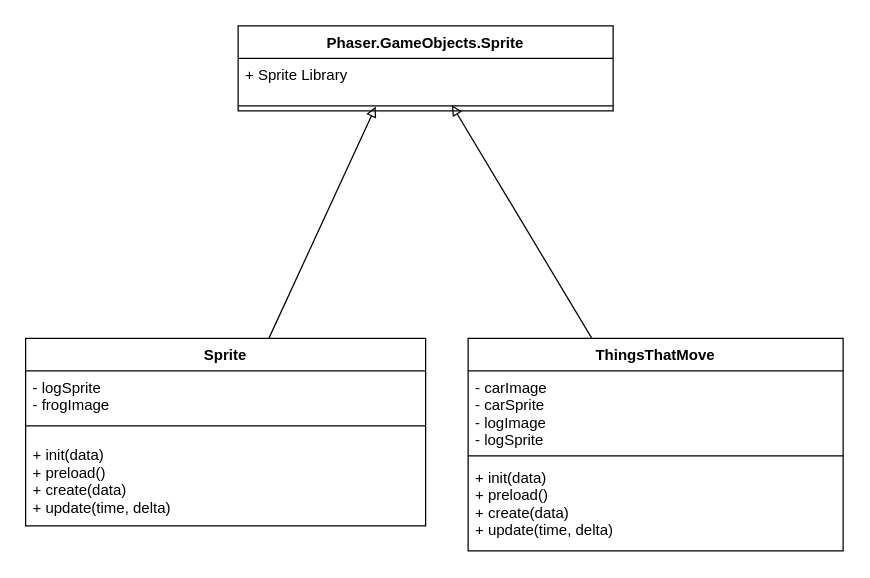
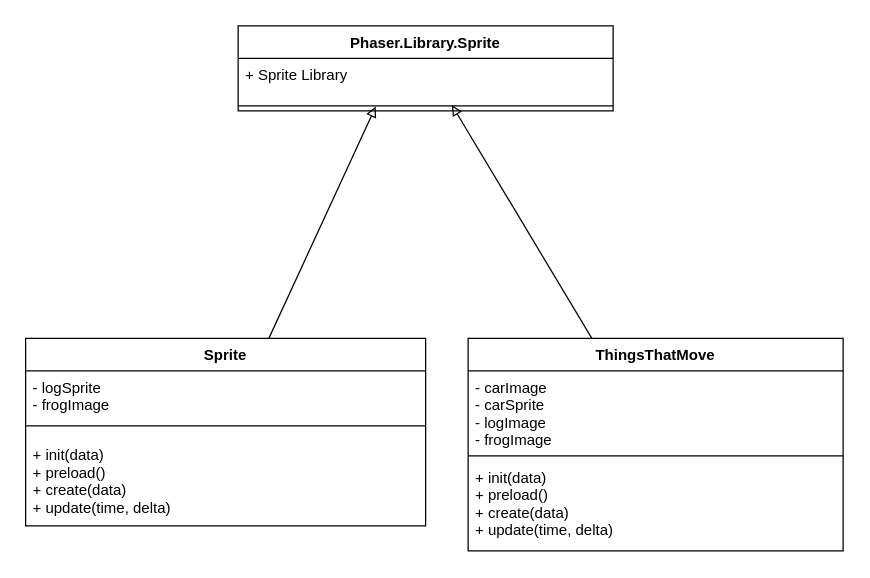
  <mxCell id="0" />
  <mxCell id="1" parent="0" />
- <mxCell id="2" value="Phaser.GameObjects.Sprite" style="swimlane;fontStyle=1;align=center;verticalAlign=top;childLayout=stackLayout;horizontal=1;startSize=26;horizontalStack=0;resizeParent=1;resizeParentMax=0;resizeLast=0;collapsible=1;marginBottom=0;" parent="1" vertex="1"><mxGeometry x="190" y="20" width="300" height="68" as="geometry" /></mxCell>
+ <mxCell id="2" value="Phaser.Library.Sprite" style="swimlane;fontStyle=1;align=center;verticalAlign=top;childLayout=stackLayout;horizontal=1;startSize=26;horizontalStack=0;resizeParent=1;resizeParentMax=0;resizeLast=0;collapsible=1;marginBottom=0;" parent="1" vertex="1"><mxGeometry x="190" y="20" width="300" height="68" as="geometry" /></mxCell>
  <mxCell id="3" value="+ Sprite Library" style="text;strokeColor=none;fillColor=none;align=left;verticalAlign=top;spacingLeft=4;spacingRight=4;overflow=hidden;rotatable=0;points=[[0,0.5],[1,0.5]];portConstraint=eastwest;" parent="2" vertex="1"><mxGeometry y="26" width="300" height="34" as="geometry" /></mxCell>
  <mxCell id="4" value="" style="line;strokeWidth=1;fillColor=none;align=left;verticalAlign=middle;spacingTop=-1;spacingLeft=3;spacingRight=3;rotatable=0;labelPosition=right;points=[];portConstraint=eastwest;" parent="2" vertex="1"><mxGeometry y="60" width="300" height="8" as="geometry" /></mxCell>
  <mxCell id="5" style="edgeStyle=none;html=1;entryX=0.367;entryY=0.569;entryDx=0;entryDy=0;entryPerimeter=0;endArrow=block;endFill=0;" parent="1" source="6" target="4" edge="1"><mxGeometry relative="1" as="geometry"><mxPoint x="280.9" y="139.012" as="targetPoint" /></mxGeometry></mxCell>
  <mxCell id="6" value="Sprite" style="swimlane;fontStyle=1;align=center;verticalAlign=top;childLayout=stackLayout;horizontal=1;startSize=26;horizontalStack=0;resizeParent=1;resizeParentMax=0;resizeLast=0;collapsible=1;marginBottom=0;" parent="1" vertex="1"><mxGeometry x="20" y="270" width="320" height="150" as="geometry" /></mxCell>
  <mxCell id="7" value="- logSprite&#10;- frogImage" style="text;strokeColor=none;fillColor=none;align=left;verticalAlign=top;spacingLeft=4;spacingRight=4;overflow=hidden;rotatable=0;points=[[0,0.5],[1,0.5]];portConstraint=eastwest;" parent="6" vertex="1"><mxGeometry y="26" width="320" height="34" as="geometry" /></mxCell>
  <mxCell id="8" value="" style="line;strokeWidth=1;fillColor=none;align=left;verticalAlign=middle;spacingTop=-1;spacingLeft=3;spacingRight=3;rotatable=0;labelPosition=right;points=[];portConstraint=eastwest;" parent="6" vertex="1"><mxGeometry y="60" width="320" height="20" as="geometry" /></mxCell>
  <mxCell id="9" value="+ init(data)&#10;+ preload()&#10;+ create(data)&#10;+ update(time, delta)" style="text;strokeColor=none;fillColor=none;align=left;verticalAlign=top;spacingLeft=4;spacingRight=4;overflow=hidden;rotatable=0;points=[[0,0.5],[1,0.5]];portConstraint=eastwest;" parent="6" vertex="1"><mxGeometry y="80" width="320" height="70" as="geometry" /></mxCell>
  <mxCell id="10" style="edgeStyle=none;html=1;endArrow=block;endFill=0;entryX=0.57;entryY=0.417;entryDx=0;entryDy=0;entryPerimeter=0;" parent="1" source="11" target="4" edge="1"><mxGeometry relative="1" as="geometry"><mxPoint x="360" y="90" as="targetPoint" /></mxGeometry></mxCell>
  <mxCell id="11" value="ThingsThatMove" style="swimlane;fontStyle=1;align=center;verticalAlign=top;childLayout=stackLayout;horizontal=1;startSize=26;horizontalStack=0;resizeParent=1;resizeParentMax=0;resizeLast=0;collapsible=1;marginBottom=0;" parent="1" vertex="1"><mxGeometry x="374" y="270" width="300" height="170" as="geometry" /></mxCell>
- <mxCell id="12" value="- carImage&#10;- carSprite&#10;- logImage&#10;- logSprite" style="text;strokeColor=none;fillColor=none;align=left;verticalAlign=top;spacingLeft=4;spacingRight=4;overflow=hidden;rotatable=0;points=[[0,0.5],[1,0.5]];portConstraint=eastwest;" parent="11" vertex="1"><mxGeometry y="26" width="300" height="64" as="geometry" /></mxCell>
+ <mxCell id="12" value="- carImage&#10;- carSprite&#10;- logImage&#10;- frogImage" style="text;strokeColor=none;fillColor=none;align=left;verticalAlign=top;spacingLeft=4;spacingRight=4;overflow=hidden;rotatable=0;points=[[0,0.5],[1,0.5]];portConstraint=eastwest;" parent="11" vertex="1"><mxGeometry y="26" width="300" height="64" as="geometry" /></mxCell>
  <mxCell id="13" value="" style="line;strokeWidth=1;fillColor=none;align=left;verticalAlign=middle;spacingTop=-1;spacingLeft=3;spacingRight=3;rotatable=0;labelPosition=right;points=[];portConstraint=eastwest;" parent="11" vertex="1"><mxGeometry y="90" width="300" height="8" as="geometry" /></mxCell>
  <mxCell id="14" value="+ init(data)&#10;+ preload()&#10;+ create(data)&#10;+ update(time, delta)" style="text;strokeColor=none;fillColor=none;align=left;verticalAlign=top;spacingLeft=4;spacingRight=4;overflow=hidden;rotatable=0;points=[[0,0.5],[1,0.5]];portConstraint=eastwest;" parent="11" vertex="1"><mxGeometry y="98" width="300" height="72" as="geometry" /></mxCell>
